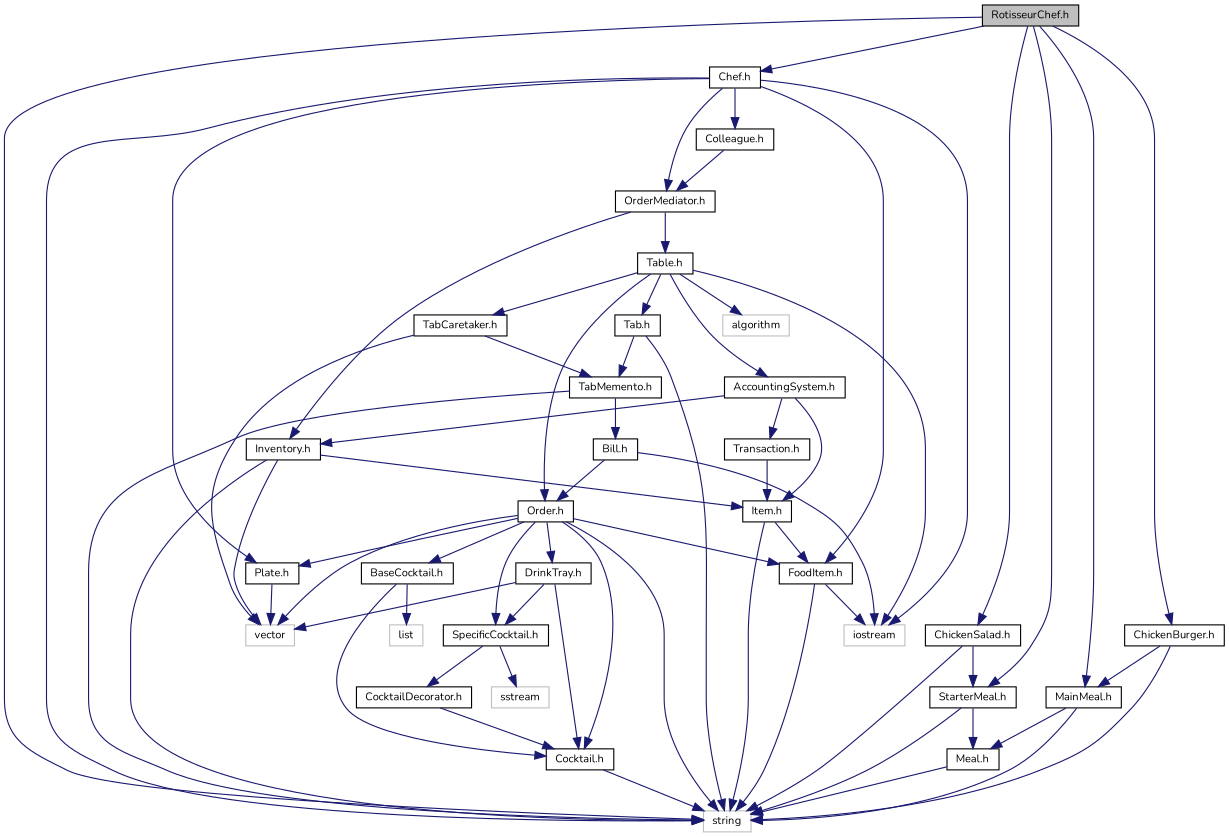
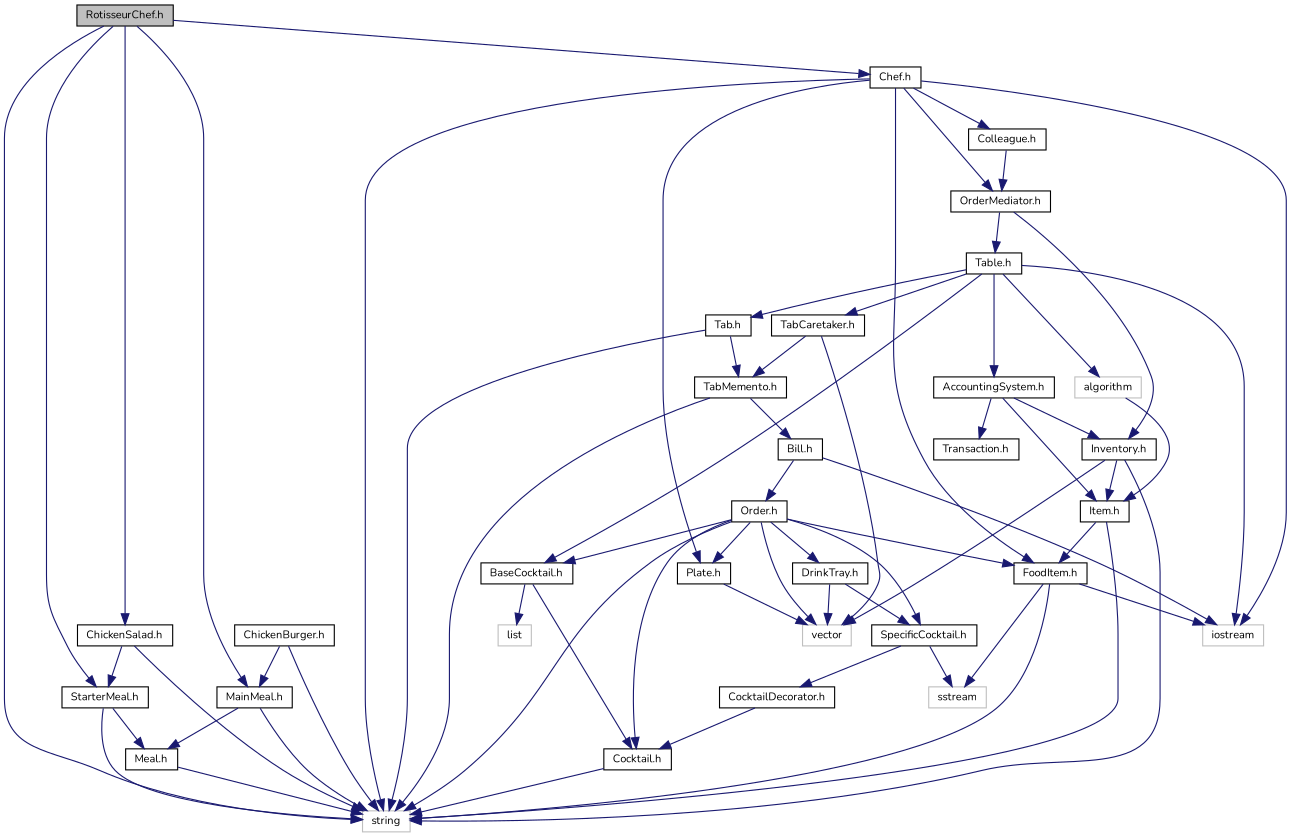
  digraph {
    fontname=Nunito
    node [color=black fillcolor=white fontname=Nunito fontsize=10 shape=record style=filled]
    edge [color=midnightblue fontname=Nunito fontsize=10 labelfontname=Helvetica labelfontsize=10 style=solid]
    n1 [fillcolor=grey75 fontcolor=black height=0.2 label="RotisseurChef.h" width=0.4]
    n2 [color=grey75 height=0.2 label=string width=0.4]
    n3 [height=0.2 label="Chef.h" width=0.4]
    n4 [height=0.2 label="StarterMeal.h" width=0.4]
    n5 [height=0.2 label="MainMeal.h" width=0.4]
    n6 [height=0.2 label="ChickenSalad.h" width=0.4]
    n7 [height=0.2 label="ChickenBurger.h" width=0.4]
    n8 [height=0.2 label="Colleague.h" width=0.4]
    n9 [height=0.2 label="OrderMediator.h" width=0.4]
    n10 [height=0.2 label="FoodItem.h" width=0.4]
    n11 [color=grey75 height=0.2 label=iostream width=0.4]
    n12 [height=0.2 label="Plate.h" width=0.4]
    n13 [height=0.2 label="Meal.h" width=0.4]
    n14 [height=0.2 label="Table.h" width=0.4]
    n15 [height=0.2 label="Inventory.h" width=0.4]
    n16 [color=grey75 height=0.2 label=sstream width=0.4]
    n17 [color=grey75 height=0.2 label=vector width=0.4]
    n18 [height=0.2 label="Order.h" width=0.4]
    n19 [height=0.2 label="AccountingSystem.h" width=0.4]
    n20 [color=grey75 height=0.2 label=algorithm width=0.4]
    n21 [height=0.2 label="TabCaretaker.h" width=0.4]
    n22 [height=0.2 label="Tab.h" width=0.4]
    n23 [height=0.2 label="Item.h" width=0.4]
    n24 [height=0.2 label="SpecificCocktail.h" width=0.4]
    n25 [height=0.2 label="Cocktail.h" width=0.4]
    n26 [height=0.2 label="BaseCocktail.h" width=0.4]
    n27 [height=0.2 label="DrinkTray.h" width=0.4]
    n28 [height=0.2 label="Transaction.h" width=0.4]
    n29 [height=0.2 label="TabMemento.h" width=0.4]
    n30 [height=0.2 label="CocktailDecorator.h" width=0.4]
    n31 [color=grey75 height=0.2 label=list width=0.4]
    n32 [height=0.2 label="Bill.h" width=0.4]
    n1 -> n2
    n1 -> n3
    n1 -> n4
    n1 -> n5
    n1 -> n6
-   n1 -> n7
    n3 -> n2
    n3 -> n8
    n3 -> n9
    n3 -> n10
    n3 -> n11
    n3 -> n12
    n4 -> n2
    n4 -> n13
    n5 -> n2
    n5 -> n13
    n6 -> n2
    n6 -> n4
    n7 -> n2
    n7 -> n5
    n8 -> n9
    n9 -> n14
    n9 -> n15
    n10 -> n2
    n10 -> n11
+   n10 -> n16
    n12 -> n17
    n13 -> n2
    n14 -> n11
-   n14 -> n18
+   n14 -> n26
    n14 -> n19
    n14 -> n20
    n14 -> n21
    n14 -> n22
    n15 -> n2
    n15 -> n17
    n15 -> n23
    n18 -> n2
    n18 -> n10
    n18 -> n12
    n18 -> n17
    n18 -> n24
    n18 -> n25
    n18 -> n26
    n18 -> n27
    n19 -> n15
    n19 -> n23
    n19 -> n28
    n21 -> n17
    n21 -> n29
    n22 -> n2
    n22 -> n29
    n23 -> n2
    n23 -> n10
    n24 -> n16
    n24 -> n30
    n25 -> n2
    n26 -> n25
    n26 -> n31
    n27 -> n17
    n27 -> n24
-   n27 -> n25
-   n28 -> n23
+   n20 -> n23
    n29 -> n2
    n29 -> n32
    n30 -> n25
    n32 -> n11
    n32 -> n18
  }
